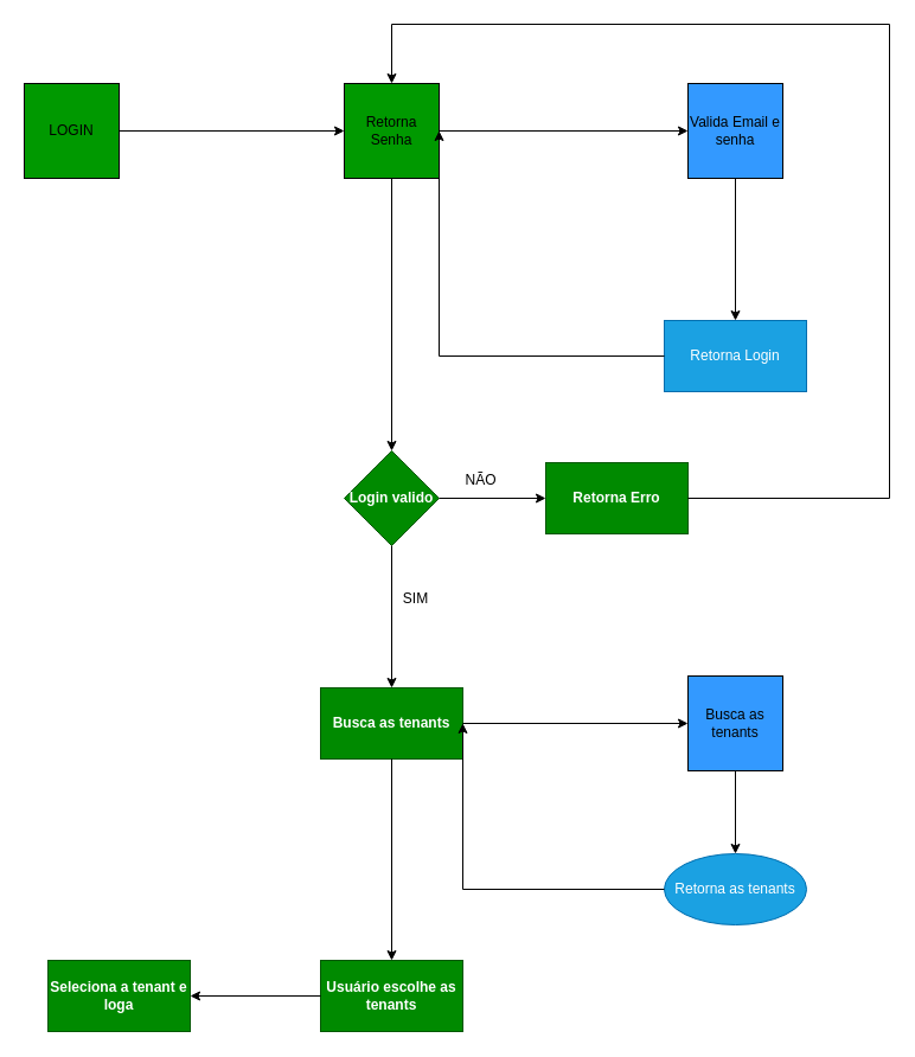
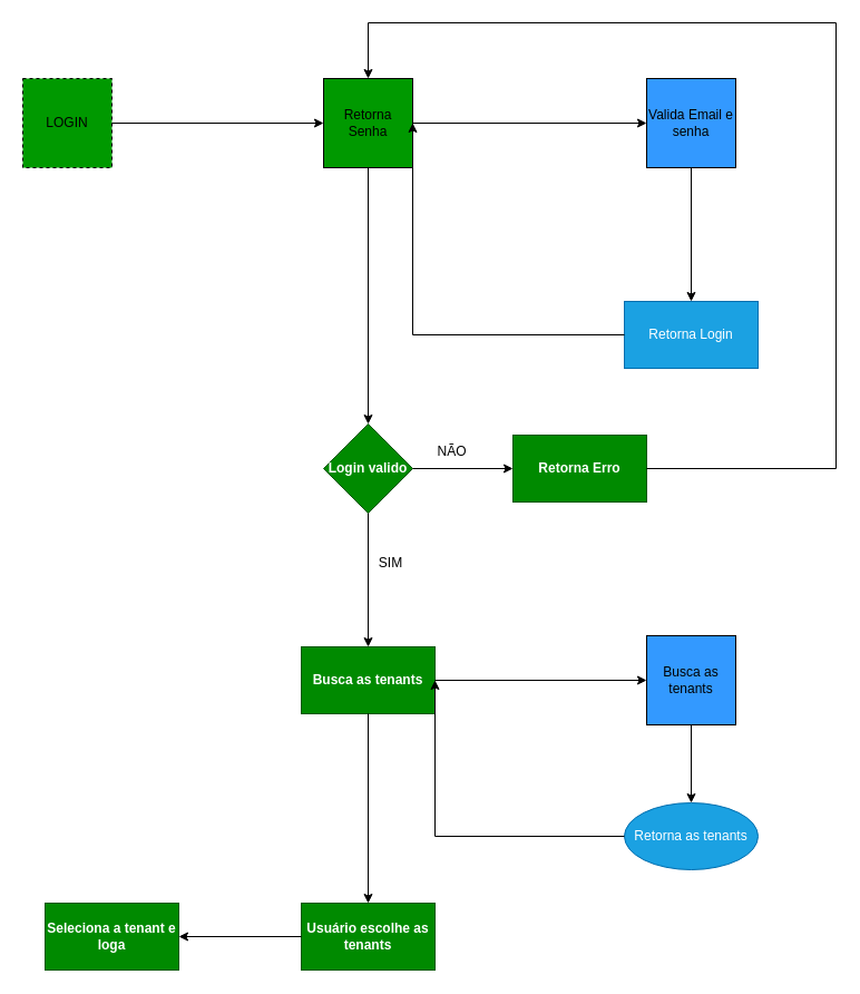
  <mxCell id="0" />
  <mxCell id="1" parent="0" />
  <mxCell id="2" value="Valida Email e senha" style="whiteSpace=wrap;html=1;aspect=fixed;fillColor=#3399FF;" vertex="1" parent="1"><mxGeometry x="580" y="70" width="80" height="80" as="geometry" /></mxCell>
  <mxCell id="3" value="Retorna&lt;br&gt;Senha" style="whiteSpace=wrap;html=1;aspect=fixed;fillColor=#009900;" vertex="1" parent="1"><mxGeometry x="290" y="70" width="80" height="80" as="geometry" /></mxCell>
  <mxCell id="4" value="" style="endArrow=classic;html=1;rounded=0;entryX=0;entryY=0.5;entryDx=0;entryDy=0;exitX=1;exitY=0.5;exitDx=0;exitDy=0;" edge="1" parent="1" source="3" target="2"><mxGeometry width="50" height="50" relative="1" as="geometry"><mxPoint x="490" y="240" as="sourcePoint" /><mxPoint x="540" y="190" as="targetPoint" /></mxGeometry></mxCell>
  <mxCell id="5" value="Retorna Login" style="rounded=0;whiteSpace=wrap;html=1;fillColor=#1ba1e2;fontColor=#ffffff;strokeColor=#006EAF;" vertex="1" parent="1"><mxGeometry x="560" y="270" width="120" height="60" as="geometry" /></mxCell>
  <mxCell id="6" value="" style="endArrow=classic;html=1;rounded=0;entryX=0.5;entryY=0;entryDx=0;entryDy=0;exitX=0.5;exitY=1;exitDx=0;exitDy=0;" edge="1" parent="1" target="5" source="2"><mxGeometry width="50" height="50" relative="1" as="geometry"><mxPoint x="770" y="120" as="sourcePoint" /><mxPoint x="820" y="-100" as="targetPoint" /></mxGeometry></mxCell>
  <mxCell id="7" value="" style="endArrow=classic;html=1;rounded=0;entryX=1;entryY=0.5;entryDx=0;entryDy=0;exitX=0;exitY=0.5;exitDx=0;exitDy=0;" edge="1" parent="1" source="5" target="3"><mxGeometry width="50" height="50" relative="1" as="geometry"><mxPoint x="650" y="60" as="sourcePoint" /><mxPoint x="650" y="-40" as="targetPoint" /><Array as="points"><mxPoint x="370" y="300" /></Array></mxGeometry></mxCell>
  <mxCell id="8" value="Login valido" style="rhombus;whiteSpace=wrap;html=1;fontStyle=1;fillColor=#008a00;fontColor=#ffffff;strokeColor=#005700;" vertex="1" parent="1"><mxGeometry x="290" y="380" width="80" height="80" as="geometry" /></mxCell>
  <mxCell id="9" value="Busca as tenants" style="rounded=0;whiteSpace=wrap;html=1;fontStyle=1;fillColor=#008a00;fontColor=#ffffff;strokeColor=#005700;" vertex="1" parent="1"><mxGeometry x="270" y="580" width="120" height="60" as="geometry" /></mxCell>
  <mxCell id="10" value="Retorna Erro" style="rounded=0;whiteSpace=wrap;html=1;fontStyle=1;fillColor=#008a00;fontColor=#ffffff;strokeColor=#005700;" vertex="1" parent="1"><mxGeometry x="460" y="390" width="120" height="60" as="geometry" /></mxCell>
  <mxCell id="11" value="" style="endArrow=classic;html=1;rounded=0;entryX=0;entryY=0.5;entryDx=0;entryDy=0;exitX=1;exitY=0.5;exitDx=0;exitDy=0;fontStyle=1" edge="1" parent="1" source="8" target="10"><mxGeometry width="50" height="50" relative="1" as="geometry"><mxPoint x="180" y="360" as="sourcePoint" /><mxPoint x="250" y="160" as="targetPoint" /></mxGeometry></mxCell>
  <mxCell id="12" value="" style="endArrow=classic;html=1;rounded=0;entryX=0.5;entryY=0;entryDx=0;entryDy=0;exitX=0.5;exitY=1;exitDx=0;exitDy=0;" edge="1" parent="1" source="8" target="9"><mxGeometry width="50" height="50" relative="1" as="geometry"><mxPoint x="320" y="455" as="sourcePoint" /><mxPoint x="320" y="555" as="targetPoint" /></mxGeometry></mxCell>
  <mxCell id="13" value="Busca as tenants" style="whiteSpace=wrap;html=1;aspect=fixed;fillColor=#3399FF;" vertex="1" parent="1"><mxGeometry x="580" y="570" width="80" height="80" as="geometry" /></mxCell>
  <mxCell id="14" value="" style="endArrow=classic;html=1;rounded=0;entryX=0;entryY=0.5;entryDx=0;entryDy=0;exitX=1;exitY=0.5;exitDx=0;exitDy=0;" edge="1" parent="1" source="9" target="13"><mxGeometry width="50" height="50" relative="1" as="geometry"><mxPoint x="410" y="610" as="sourcePoint" /><mxPoint x="570" y="609.41" as="targetPoint" /></mxGeometry></mxCell>
  <mxCell id="15" value="Retorna as tenants" style="ellipse;whiteSpace=wrap;html=1;fillColor=#1ba1e2;fontColor=#ffffff;strokeColor=#006EAF;" vertex="1" parent="1"><mxGeometry x="560" y="720" width="120" height="60" as="geometry" /></mxCell>
  <mxCell id="16" value="" style="endArrow=classic;html=1;rounded=0;exitX=0;exitY=0.5;exitDx=0;exitDy=0;entryX=1;entryY=0.5;entryDx=0;entryDy=0;" edge="1" parent="1" source="15" target="9"><mxGeometry width="50" height="50" relative="1" as="geometry"><mxPoint x="680" y="540" as="sourcePoint" /><mxPoint x="400" y="630" as="targetPoint" /><Array as="points"><mxPoint x="390" y="750" /></Array></mxGeometry></mxCell>
  <mxCell id="17" value="" style="endArrow=classic;html=1;rounded=0;entryX=0.5;entryY=0;entryDx=0;entryDy=0;exitX=0.5;exitY=1;exitDx=0;exitDy=0;" edge="1" parent="1" source="13" target="15"><mxGeometry width="50" height="50" relative="1" as="geometry"><mxPoint x="700" y="650" as="sourcePoint" /><mxPoint x="700" y="720" as="targetPoint" /></mxGeometry></mxCell>
  <mxCell id="18" value="" style="endArrow=classic;html=1;rounded=0;entryX=0.5;entryY=0;entryDx=0;entryDy=0;exitX=0.5;exitY=1;exitDx=0;exitDy=0;" edge="1" parent="1" source="3" target="8"><mxGeometry width="50" height="50" relative="1" as="geometry"><mxPoint x="288.82" y="200" as="sourcePoint" /><mxPoint x="288.82" y="320" as="targetPoint" /></mxGeometry></mxCell>
  <mxCell id="19" value="" style="endArrow=classic;html=1;rounded=0;exitX=1;exitY=0.5;exitDx=0;exitDy=0;entryX=0.5;entryY=0;entryDx=0;entryDy=0;" edge="1" parent="1" source="10" target="3"><mxGeometry width="50" height="50" relative="1" as="geometry"><mxPoint x="690" y="490" as="sourcePoint" /><mxPoint x="740" y="440" as="targetPoint" /><Array as="points"><mxPoint x="750" y="420" /><mxPoint x="750" y="20" /><mxPoint y="20" x="330" /></Array></mxGeometry></mxCell>
  <mxCell id="20" value="Usuário escolhe as tenants" style="rounded=0;whiteSpace=wrap;html=1;fontStyle=1;fillColor=#008a00;fontColor=#ffffff;strokeColor=#005700;" vertex="1" parent="1"><mxGeometry x="270" y="810" width="120" height="60" as="geometry" /></mxCell>
  <mxCell id="21" value="" style="endArrow=classic;html=1;rounded=0;entryX=0.5;entryY=0;entryDx=0;entryDy=0;exitX=0.5;exitY=1;exitDx=0;exitDy=0;" edge="1" parent="1" source="9" target="20"><mxGeometry width="50" height="50" relative="1" as="geometry"><mxPoint x="210" y="730" as="sourcePoint" /><mxPoint x="400" y="730" as="targetPoint" /></mxGeometry></mxCell>
- <mxCell id="22" value="LOGIN" style="whiteSpace=wrap;html=1;aspect=fixed;fillColor=#009900;" vertex="1" parent="1"><mxGeometry x="20" y="70" width="80" height="80" as="geometry" /></mxCell>
+ <mxCell id="22" value="LOGIN" style="whiteSpace=wrap;html=1;aspect=fixed;fillColor=#009900;dashed=1;" vertex="1" parent="1"><mxGeometry x="20" y="70" width="80" height="80" as="geometry" /></mxCell>
  <mxCell id="23" value="" style="endArrow=classic;html=1;rounded=0;entryX=0;entryY=0.5;entryDx=0;entryDy=0;exitX=1;exitY=0.5;exitDx=0;exitDy=0;" edge="1" parent="1" source="22" target="3"><mxGeometry width="50" height="50" relative="1" as="geometry"><mxPoint x="130" y="140" as="sourcePoint" /><mxPoint x="340" y="140" as="targetPoint" /></mxGeometry></mxCell>
  <mxCell id="24" value="NÃO" style="text;html=1;align=center;verticalAlign=middle;resizable=0;points=[];autosize=1;strokeColor=none;fillColor=none;" vertex="1" parent="1"><mxGeometry x="380" y="390" width="50" height="30" as="geometry" /></mxCell>
  <mxCell id="25" value="SIM" style="text;html=1;align=center;verticalAlign=middle;resizable=0;points=[];autosize=1;strokeColor=none;fillColor=none;" vertex="1" parent="1"><mxGeometry y="490" width="40" height="30" as="geometry" x="330" /></mxCell>
  <mxCell id="26" value="Seleciona a tenant e loga" style="rounded=0;whiteSpace=wrap;html=1;fontStyle=1;fillColor=#008a00;fontColor=#ffffff;strokeColor=#005700;" vertex="1" parent="1"><mxGeometry x="40" y="810" width="120" height="60" as="geometry" /></mxCell>
  <mxCell id="27" value="" style="endArrow=classic;html=1;rounded=0;entryX=1;entryY=0.5;entryDx=0;entryDy=0;exitX=0;exitY=0.5;exitDx=0;exitDy=0;" edge="1" parent="1" source="20" target="26"><mxGeometry width="50" height="50" relative="1" as="geometry"><mxPoint x="120" y="750" as="sourcePoint" /><mxPoint x="170" y="700" as="targetPoint" /></mxGeometry></mxCell>
